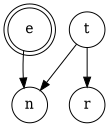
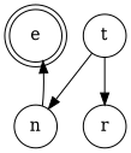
  digraph {
    node [color=black shape=circle]
    e [shape=doublecircle]
    n
    t
    r
-   e -> n
+   n -> e
    t -> n
    t -> r
  }
